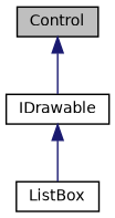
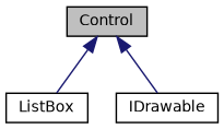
  digraph {
    node [color=black fillcolor=white fontname=Helvetica fontsize=10 shape=record style=filled]
    edge [color=midnightblue dir=back fontname=Helvetica fontsize=10 labelfontname=Helvetica labelfontsize=10 style=solid]
    n1 [fillcolor=grey75 fontcolor=black height=0.2 label=Control width=0.4]
    n2 [height=0.2 label=ListBox width=0.4]
    n3 [height=0.2 label=IDrawable width=0.4]
-   n3 -> n2
+   n1 -> n2
    n1 -> n3
  }
